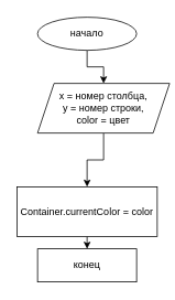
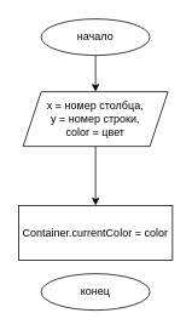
  <mxCell id="0" />
  <mxCell id="1" parent="0" />
  <mxCell id="2" style="edgeStyle=orthogonalEdgeStyle;rounded=0;orthogonalLoop=1;jettySize=auto;html=1;exitX=0.5;exitY=1;exitDx=0;exitDy=0;entryX=0.5;entryY=0;entryDx=0;entryDy=0;" edge="1" parent="1" source="3" target="5"><mxGeometry relative="1" as="geometry" /></mxCell>
  <mxCell id="3" value="начало" style="ellipse;whiteSpace=wrap;html=1;" vertex="1" parent="1"><mxGeometry x="45" y="20" width="120" height="40" as="geometry" /></mxCell>
  <mxCell id="4" style="edgeStyle=orthogonalEdgeStyle;rounded=0;orthogonalLoop=1;jettySize=auto;html=1;exitX=0.5;exitY=1;exitDx=0;exitDy=0;entryX=0.5;entryY=0;entryDx=0;entryDy=0;" edge="1" parent="1" source="5" target="7"><mxGeometry relative="1" as="geometry"><mxPoint x="105" y="200" as="targetPoint" /></mxGeometry></mxCell>
- <mxCell id="5" value="x = номер столбца,&lt;br&gt;y = номер строки,&lt;br&gt;color = цвет" style="shape=parallelogram;perimeter=parallelogramPerimeter;whiteSpace=wrap;html=1;fixedSize=1;" vertex="1" parent="1"><mxGeometry x="45" y="100" width="160" height="60" as="geometry" /></mxCell>
- <mxCell id="6" style="edgeStyle=orthogonalEdgeStyle;rounded=0;orthogonalLoop=1;jettySize=auto;html=1;exitX=0.5;exitY=1;exitDx=0;exitDy=0;entryX=0.5;entryY=0;entryDx=0;entryDy=0;" edge="1" parent="1" source="7" target="8"><mxGeometry relative="1" as="geometry" /></mxCell>
+ <mxCell id="5" value="x = номер столбца,&lt;br&gt;y = номер строки,&lt;br&gt;color = цвет" style="shape=parallelogram;perimeter=parallelogramPerimeter;whiteSpace=wrap;html=1;fixedSize=1;" vertex="1" parent="1"><mxGeometry x="25" y="100" width="160" height="60" as="geometry" /></mxCell>
  <mxCell id="7" value="&lt;span style=&quot;&quot;&gt;Container.&lt;/span&gt;currentColor = color" style="rounded=0;whiteSpace=wrap;html=1;" vertex="1" parent="1"><mxGeometry x="20" y="225" width="170" height="60" as="geometry" /></mxCell>
- <mxCell id="8" value="конец" style="whiteSpace=wrap;html=1;rounded=0;" vertex="1" parent="1"><mxGeometry x="45" y="300" width="120" height="40" as="geometry" /></mxCell>
+ <mxCell id="8" value="конец" style="ellipse;whiteSpace=wrap;html=1;" vertex="1" parent="1"><mxGeometry x="45" y="300" width="120" height="40" as="geometry" /></mxCell>
